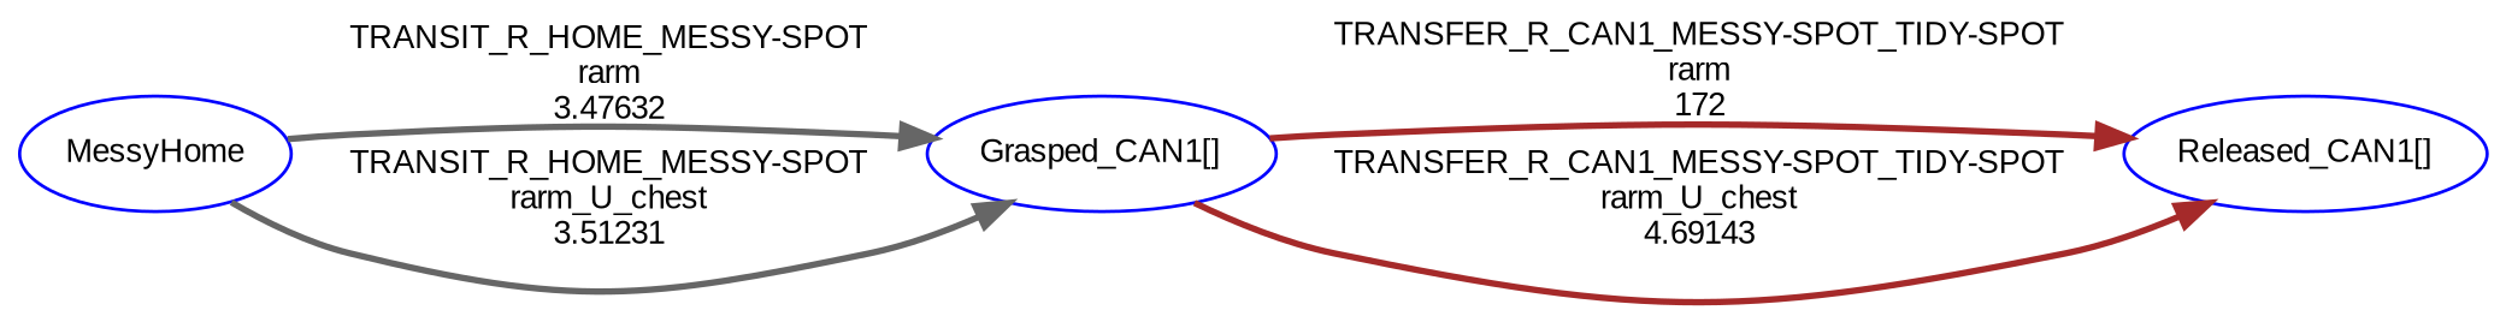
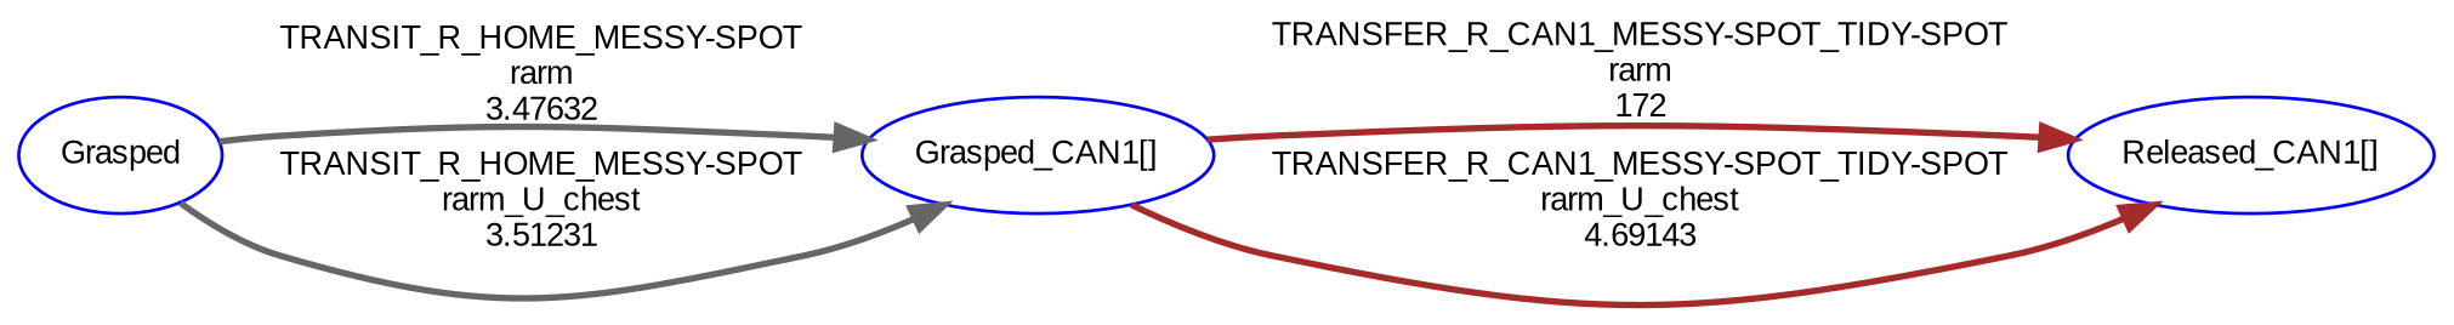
  digraph {
    fontname="Liberation Sans"
    rankdir=LR
    node [color=blue fontname="Liberation Sans" fontsize=10]
    edge [color=brown fontname="Liberation Sans" fontsize=10 style=bold]
    n1 [label="Grasped_CAN1[]"]
    n2 [label="Released_CAN1[]"]
-   n3 [label=MessyHome]
+   n3 [label=Grasped]
    n1 -> n2 [label="TRANSFER_R_CAN1_MESSY-SPOT_TIDY-SPOT\nrarm\n172"]
    n1 -> n2 [label="TRANSFER_R_CAN1_MESSY-SPOT_TIDY-SPOT\nrarm_U_chest\n4.69143"]
    n3 -> n1 [color=gray40 label="TRANSIT_R_HOME_MESSY-SPOT\nrarm\n3.47632"]
    n3 -> n1 [color=gray40 label="TRANSIT_R_HOME_MESSY-SPOT\nrarm_U_chest\n3.51231"]
  }
